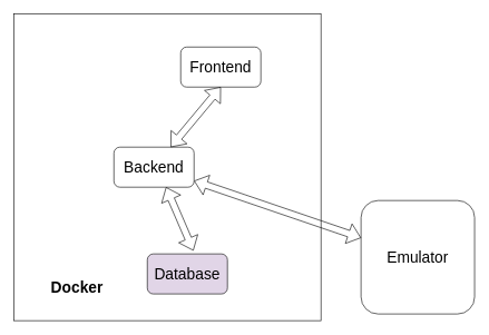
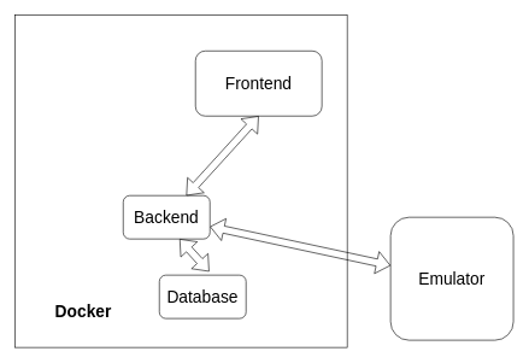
  <mxCell id="0" />
  <mxCell id="1" parent="0" />
  <mxCell id="2" value="" style="whiteSpace=wrap;html=1;aspect=fixed;" vertex="1" parent="1"><mxGeometry x="20" y="20" width="460" height="460" as="geometry" /></mxCell>
  <mxCell id="3" value="Docker" style="text;html=1;strokeColor=none;fillColor=none;align=center;verticalAlign=middle;whiteSpace=wrap;rounded=0;fontStyle=1;fontSize=23;" vertex="1" parent="1"><mxGeometry x="40" y="400" width="150" height="60" as="geometry" /></mxCell>
  <mxCell id="4" value="Emulator" style="whiteSpace=wrap;html=1;aspect=fixed;fontSize=23;rounded=1;" vertex="1" parent="1"><mxGeometry x="540" y="300" width="170" height="170" as="geometry" /></mxCell>
  <mxCell id="5" value="" style="shape=flexArrow;endArrow=classic;startArrow=classic;html=1;fontSize=23;" edge="1" parent="1" source="6" target="4"><mxGeometry width="50" height="50" relative="1" as="geometry"><mxPoint x="420" y="360" as="sourcePoint" /><mxPoint x="470" y="310" as="targetPoint" /></mxGeometry></mxCell>
- <mxCell id="6" value="Backend" style="rounded=1;whiteSpace=wrap;html=1;fontSize=23;" vertex="1" parent="1"><mxGeometry x="170" y="220" width="120" height="60" as="geometry" /></mxCell>
- <mxCell id="7" value="Frontend" style="rounded=1;whiteSpace=wrap;html=1;fontSize=23;" vertex="1" parent="1"><mxGeometry x="270" y="70" width="120" height="60" as="geometry" /></mxCell>
+ <mxCell id="6" value="Backend" style="rounded=1;whiteSpace=wrap;html=1;fontSize=23;" vertex="1" parent="1"><mxGeometry x="170" y="270" width="120" height="60" as="geometry" /></mxCell>
+ <mxCell id="7" value="Frontend" style="rounded=1;whiteSpace=wrap;html=1;fontSize=23;" vertex="1" parent="1"><mxGeometry x="270" y="70" width="175" height="90" as="geometry" /></mxCell>
  <mxCell id="8" value="" style="shape=flexArrow;endArrow=classic;startArrow=classic;html=1;fontSize=23;entryX=0.5;entryY=1;entryDx=0;entryDy=0;" edge="1" parent="1" source="6" target="7"><mxGeometry width="50" height="50" relative="1" as="geometry"><mxPoint x="350" y="330" as="sourcePoint" /><mxPoint x="400" y="280" as="targetPoint" /></mxGeometry></mxCell>
- <mxCell id="9" value="Database" style="rounded=1;whiteSpace=wrap;html=1;fontSize=23;fillColor=#e1d5e7;" vertex="1" parent="1"><mxGeometry x="220" y="380" width="120" height="60" as="geometry" /></mxCell>
+ <mxCell id="9" value="Database" style="rounded=1;whiteSpace=wrap;html=1;fontSize=23;" vertex="1" parent="1"><mxGeometry x="220" y="380" width="120" height="60" as="geometry" /></mxCell>
  <mxCell id="10" value="" style="shape=flexArrow;endArrow=classic;startArrow=classic;html=1;fontSize=23;entryX=0.65;entryY=1;entryDx=0;entryDy=0;entryPerimeter=0;exitX=0.575;exitY=-0.083;exitDx=0;exitDy=0;exitPerimeter=0;" edge="1" parent="1" source="9" target="6"><mxGeometry width="50" height="50" relative="1" as="geometry"><mxPoint x="170" y="330" as="sourcePoint" /><mxPoint x="220" y="280" as="targetPoint" /></mxGeometry></mxCell>
